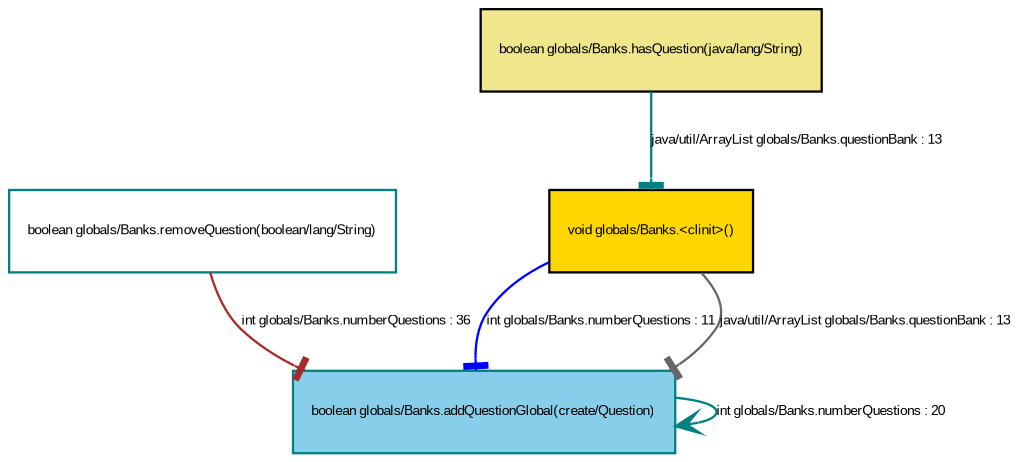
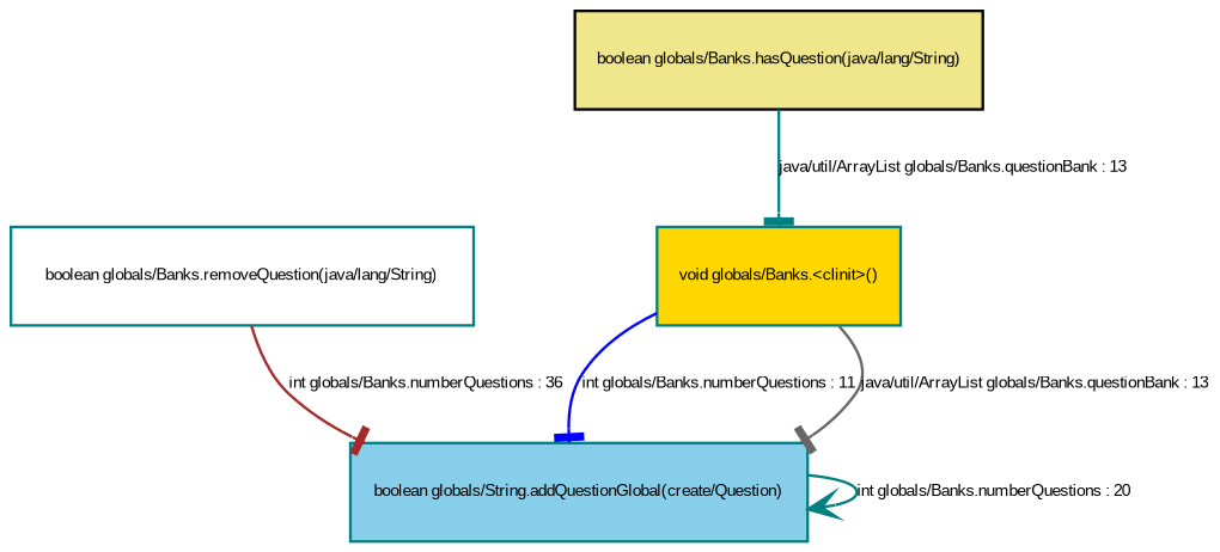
  digraph {
    concentrate=true
    fontsize=6
    node [color=teal fontcolor=black fontname=Arial fontsize=6 shape=box style=filled]
    edge [arrowhead=tee color=teal fontcolor=black fontname=Arial fontsize=6]
-   "boolean globals/Banks.addQuestionGlobal(create/Question)" [fillcolor=skyblue]
-   "boolean globals/Banks.removeQuestion(java/lang/String)" [fillcolor=white label="boolean globals/Banks.removeQuestion(boolean/lang/String)"]
-   "void globals/Banks.<clinit>()" [color=black fillcolor=gold]
+   "boolean globals/Banks.addQuestionGlobal(create/Question)" [fillcolor=skyblue label="boolean globals/String.addQuestionGlobal(create/Question)"]
+   "boolean globals/Banks.removeQuestion(java/lang/String)" [fillcolor=white]
+   "void globals/Banks.<clinit>()" [fillcolor=gold]
    "boolean globals/Banks.hasQuestion(java/lang/String)" [color=black fillcolor=khaki]
    "boolean globals/Banks.addQuestionGlobal(create/Question)" -> "boolean globals/Banks.addQuestionGlobal(create/Question)" [arrowhead=vee label="int globals/Banks.numberQuestions : 20"]
    "boolean globals/Banks.removeQuestion(java/lang/String)" -> "boolean globals/Banks.addQuestionGlobal(create/Question)" [color=brown label="int globals/Banks.numberQuestions : 36"]
    "void globals/Banks.<clinit>()" -> "boolean globals/Banks.addQuestionGlobal(create/Question)" [color=blue label="int globals/Banks.numberQuestions : 11"]
    "void globals/Banks.<clinit>()" -> "boolean globals/Banks.addQuestionGlobal(create/Question)" [color=gray40 label="java/util/ArrayList globals/Banks.questionBank : 13"]
    "boolean globals/Banks.hasQuestion(java/lang/String)" -> "void globals/Banks.<clinit>()" [label="java/util/ArrayList globals/Banks.questionBank : 13"]
  }
